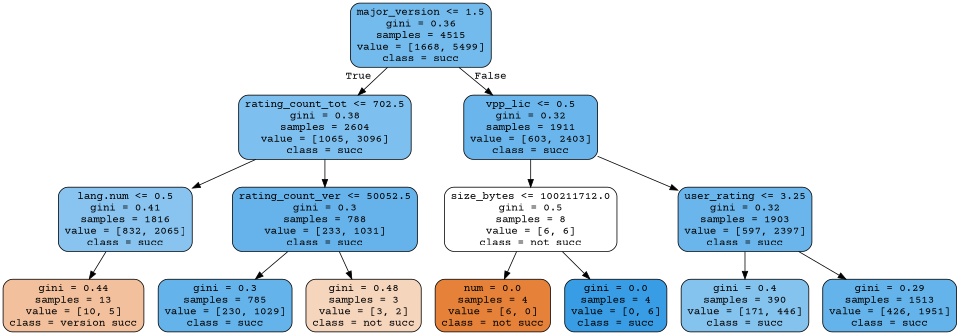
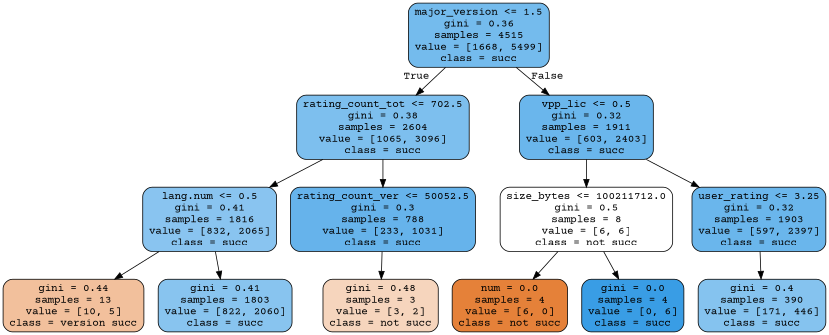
  digraph {
    fontname="Courier Prime"
    node [color=black fillcolor="#399de5bf" fontname="Courier Prime" shape=box style="filled, rounded"]
    edge [fontname="Courier Prime"]
    n1 [fillcolor="#399de5b2" label="major_version <= 1.5\ngini = 0.36\nsamples = 4515\nvalue = [1668, 5499]\nclass = succ"]
    n2 [fillcolor="#399de5a7" label="rating_count_tot <= 702.5\ngini = 0.38\nsamples = 2604\nvalue = [1065, 3096]\nclass = succ"]
    n3 [label="vpp_lic <= 0.5\ngini = 0.32\nsamples = 1911\nvalue = [603, 2403]\nclass = succ"]
    n4 [fillcolor="#399de598" label="lang.num <= 0.5\ngini = 0.41\nsamples = 1816\nvalue = [832, 2065]\nclass = succ"]
    n5 [fillcolor="#399de5c5" label="rating_count_ver <= 50052.5\ngini = 0.3\nsamples = 788\nvalue = [233, 1031]\nclass = succ"]
    n6 [fillcolor="#e5813900" label="size_bytes <= 100211712.0\ngini = 0.5\nsamples = 8\nvalue = [6, 6]\nclass = not succ"]
    n7 [label="user_rating <= 3.25\ngini = 0.32\nsamples = 1903\nvalue = [597, 2397]\nclass = succ"]
    n8 [fillcolor="#e581397f" label="gini = 0.44\nsamples = 13\nvalue = [10, 5]\nclass = version succ"]
-   n10 [fillcolor="#399de5c6" label="gini = 0.3\nsamples = 785\nvalue = [230, 1029]\nclass = succ"]
+   n9 [fillcolor="#399de599" label="gini = 0.41\nsamples = 1803\nvalue = [822, 2060]\nclass = succ"]
    n11 [fillcolor="#e5813955" label="gini = 0.48\nsamples = 3\nvalue = [3, 2]\nclass = not succ"]
    n12 [fillcolor="#e58139ff" label="num = 0.0\nsamples = 4\nvalue = [6, 0]\nclass = not succ"]
    n13 [fillcolor="#399de5ff" label="gini = 0.0\nsamples = 4\nvalue = [0, 6]\nclass = succ"]
    n14 [fillcolor="#399de59d" label="gini = 0.4\nsamples = 390\nvalue = [171, 446]\nclass = succ"]
-   n15 [fillcolor="#399de5c7" label="gini = 0.29\nsamples = 1513\nvalue = [426, 1951]\nclass = succ"]
    n1 -> n2 [headlabel=True labelangle=45 labeldistance=2.5]
    n1 -> n3 [headlabel=False labelangle=-45 labeldistance=2.5]
    n2 -> n4
    n2 -> n5
    n3 -> n6
    n3 -> n7
    n4 -> n8
-   n5 -> n10
+   n4 -> n9
    n5 -> n11
    n6 -> n12
    n6 -> n13
    n7 -> n14
-   n7 -> n15
  }
